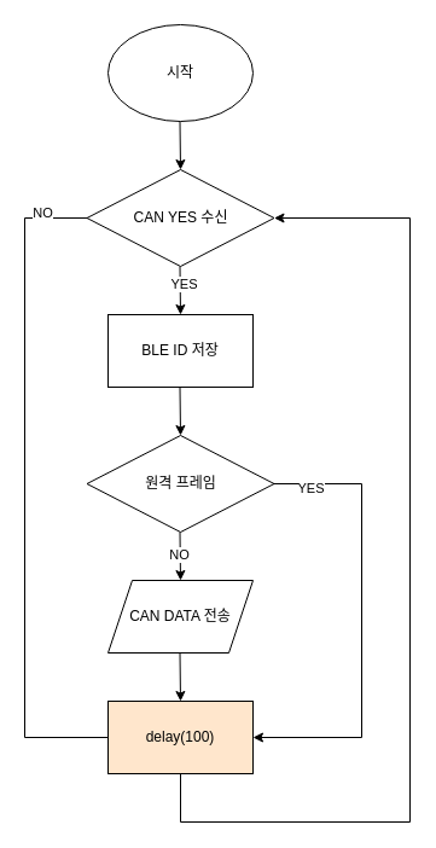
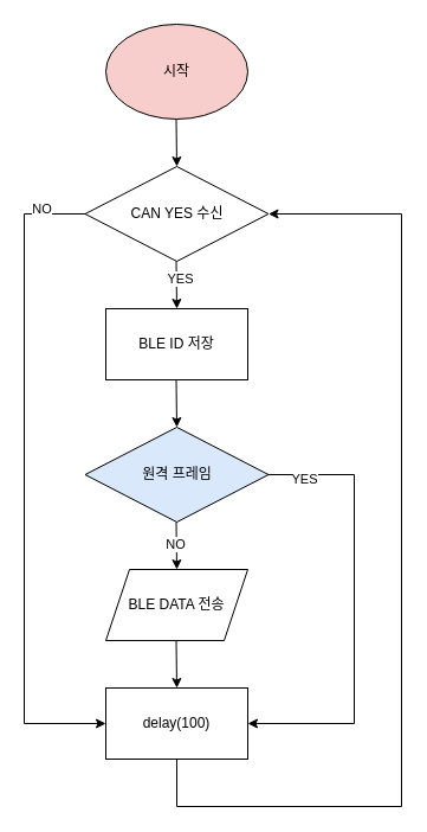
  <mxCell id="0" />
  <mxCell id="1" parent="0" />
- <mxCell id="2" value="시작" style="ellipse;whiteSpace=wrap;html=1;" vertex="1" parent="1"><mxGeometry x="89" y="20" width="120" height="80" as="geometry" /></mxCell>
- <mxCell id="3" style="edgeStyle=orthogonalEdgeStyle;rounded=0;orthogonalLoop=1;jettySize=auto;html=1;exitX=0;exitY=0.5;exitDx=0;exitDy=0;entryX=0;entryY=0.5;entryDx=0;entryDy=0;endArrow=none;" edge="1" parent="1" source="5" target="17"><mxGeometry relative="1" as="geometry"><mxPoint x="19" y="20" as="targetPoint" /><Array as="points"><mxPoint x="20" y="180" /><mxPoint x="20" y="610" /></Array></mxGeometry></mxCell>
+ <mxCell id="2" value="시작" style="ellipse;whiteSpace=wrap;html=1;fillColor=#f8cecc;" vertex="1" parent="1"><mxGeometry x="89" y="20" width="120" height="80" as="geometry" /></mxCell>
+ <mxCell id="3" style="edgeStyle=orthogonalEdgeStyle;rounded=0;orthogonalLoop=1;jettySize=auto;html=1;exitX=0;exitY=0.5;exitDx=0;exitDy=0;entryX=0;entryY=0.5;entryDx=0;entryDy=0;" edge="1" parent="1" source="5" target="17"><mxGeometry relative="1" as="geometry"><mxPoint x="19" y="20" as="targetPoint" /><Array as="points"><mxPoint x="20" y="180" /><mxPoint x="20" y="610" /></Array></mxGeometry></mxCell>
  <mxCell id="4" value="NO" style="edgeLabel;html=1;align=center;verticalAlign=middle;resizable=0;points=[];" vertex="1" connectable="0" parent="3"><mxGeometry x="-0.864" y="-5" relative="1" as="geometry"><mxPoint as="offset" /></mxGeometry></mxCell>
  <mxCell id="5" value="CAN YES 수신" style="rhombus;whiteSpace=wrap;html=1;" vertex="1" parent="1"><mxGeometry x="71.5" y="140" width="155" height="80" as="geometry" /></mxCell>
- <mxCell id="6" value="원격 프레임" style="rhombus;whiteSpace=wrap;html=1;" vertex="1" parent="1"><mxGeometry x="71.5" y="360" width="155" height="80" as="geometry" /></mxCell>
+ <mxCell id="6" value="원격 프레임" style="rhombus;whiteSpace=wrap;html=1;fillColor=#dae8fc;" vertex="1" parent="1"><mxGeometry x="71.5" y="360" width="155" height="80" as="geometry" /></mxCell>
  <mxCell id="7" value="BLE ID 저장" style="rounded=0;whiteSpace=wrap;html=1;" vertex="1" parent="1"><mxGeometry x="89" y="260" width="120" height="60" as="geometry" /></mxCell>
- <mxCell id="8" value="CAN DATA 전송" style="shape=parallelogram;perimeter=parallelogramPerimeter;whiteSpace=wrap;html=1;fixedSize=1;" vertex="1" parent="1"><mxGeometry x="89" y="480" width="120" height="60" as="geometry" /></mxCell>
+ <mxCell id="8" value="BLE DATA 전송" style="shape=parallelogram;perimeter=parallelogramPerimeter;whiteSpace=wrap;html=1;fixedSize=1;" vertex="1" parent="1"><mxGeometry x="89" y="480" width="120" height="60" as="geometry" /></mxCell>
  <mxCell id="9" value="" style="endArrow=classic;html=1;rounded=0;entryX=0.5;entryY=0;entryDx=0;entryDy=0;" edge="1" parent="1" target="5"><mxGeometry width="50" height="50" relative="1" as="geometry"><mxPoint x="148.5" y="100" as="sourcePoint" /><mxPoint x="149" y="150" as="targetPoint" /></mxGeometry></mxCell>
  <mxCell id="10" value="" style="endArrow=classic;html=1;rounded=0;entryX=0.5;entryY=0;entryDx=0;entryDy=0;" edge="1" parent="1"><mxGeometry width="50" height="50" relative="1" as="geometry"><mxPoint x="148.5" y="220" as="sourcePoint" /><mxPoint x="149" y="260" as="targetPoint" /></mxGeometry></mxCell>
  <mxCell id="11" value="YES" style="edgeLabel;html=1;align=center;verticalAlign=middle;resizable=0;points=[];" vertex="1" connectable="0" parent="10"><mxGeometry x="-0.248" y="3" relative="1" as="geometry"><mxPoint as="offset" /></mxGeometry></mxCell>
  <mxCell id="12" value="" style="endArrow=classic;html=1;rounded=0;entryX=0.5;entryY=0;entryDx=0;entryDy=0;" edge="1" parent="1"><mxGeometry width="50" height="50" relative="1" as="geometry"><mxPoint x="148.5" y="320" as="sourcePoint" /><mxPoint x="149" y="360" as="targetPoint" /></mxGeometry></mxCell>
  <mxCell id="13" value="" style="endArrow=classic;html=1;rounded=0;entryX=0.5;entryY=0;entryDx=0;entryDy=0;" edge="1" parent="1"><mxGeometry width="50" height="50" relative="1" as="geometry"><mxPoint x="148.5" y="440" as="sourcePoint" /><mxPoint x="149" y="480" as="targetPoint" /></mxGeometry></mxCell>
  <mxCell id="14" value="NO" style="edgeLabel;html=1;align=center;verticalAlign=middle;resizable=0;points=[];" vertex="1" connectable="0" parent="13"><mxGeometry x="-0.101" y="-1" relative="1" as="geometry"><mxPoint as="offset" /></mxGeometry></mxCell>
  <mxCell id="15" value="" style="endArrow=classic;html=1;rounded=0;entryX=1;entryY=0.5;entryDx=0;entryDy=0;" edge="1" parent="1" target="17"><mxGeometry width="50" height="50" relative="1" as="geometry"><mxPoint x="225.5" y="400" as="sourcePoint" /><mxPoint x="229" y="180" as="targetPoint" /><Array as="points"><mxPoint x="299" y="400" /><mxPoint x="299" y="610" /></Array></mxGeometry></mxCell>
  <mxCell id="16" value="YES" style="edgeLabel;html=1;align=center;verticalAlign=middle;resizable=0;points=[];" vertex="1" connectable="0" parent="15"><mxGeometry x="-0.837" y="-3" relative="1" as="geometry"><mxPoint x="1" as="offset" /></mxGeometry></mxCell>
- <mxCell id="17" value="delay(100)" style="rounded=0;whiteSpace=wrap;html=1;fillColor=#ffe6cc;" vertex="1" parent="1"><mxGeometry x="89" y="580" width="120" height="60" as="geometry" /></mxCell>
+ <mxCell id="17" value="delay(100)" style="rounded=0;whiteSpace=wrap;html=1;" vertex="1" parent="1"><mxGeometry x="89" y="580" width="120" height="60" as="geometry" /></mxCell>
  <mxCell id="18" value="" style="endArrow=classic;html=1;rounded=0;entryX=0.5;entryY=0;entryDx=0;entryDy=0;" edge="1" parent="1"><mxGeometry width="50" height="50" relative="1" as="geometry"><mxPoint x="148.5" y="540" as="sourcePoint" /><mxPoint x="149" y="580" as="targetPoint" /></mxGeometry></mxCell>
  <mxCell id="19" value="" style="endArrow=classic;html=1;rounded=0;entryX=1;entryY=0.5;entryDx=0;entryDy=0;" edge="1" parent="1" target="5"><mxGeometry width="50" height="50" relative="1" as="geometry"><mxPoint x="149" y="640" as="sourcePoint" /><mxPoint x="339" y="180" as="targetPoint" /><Array as="points"><mxPoint x="149" y="680" /><mxPoint x="339" y="680" /><mxPoint x="339" y="180" /></Array></mxGeometry></mxCell>
